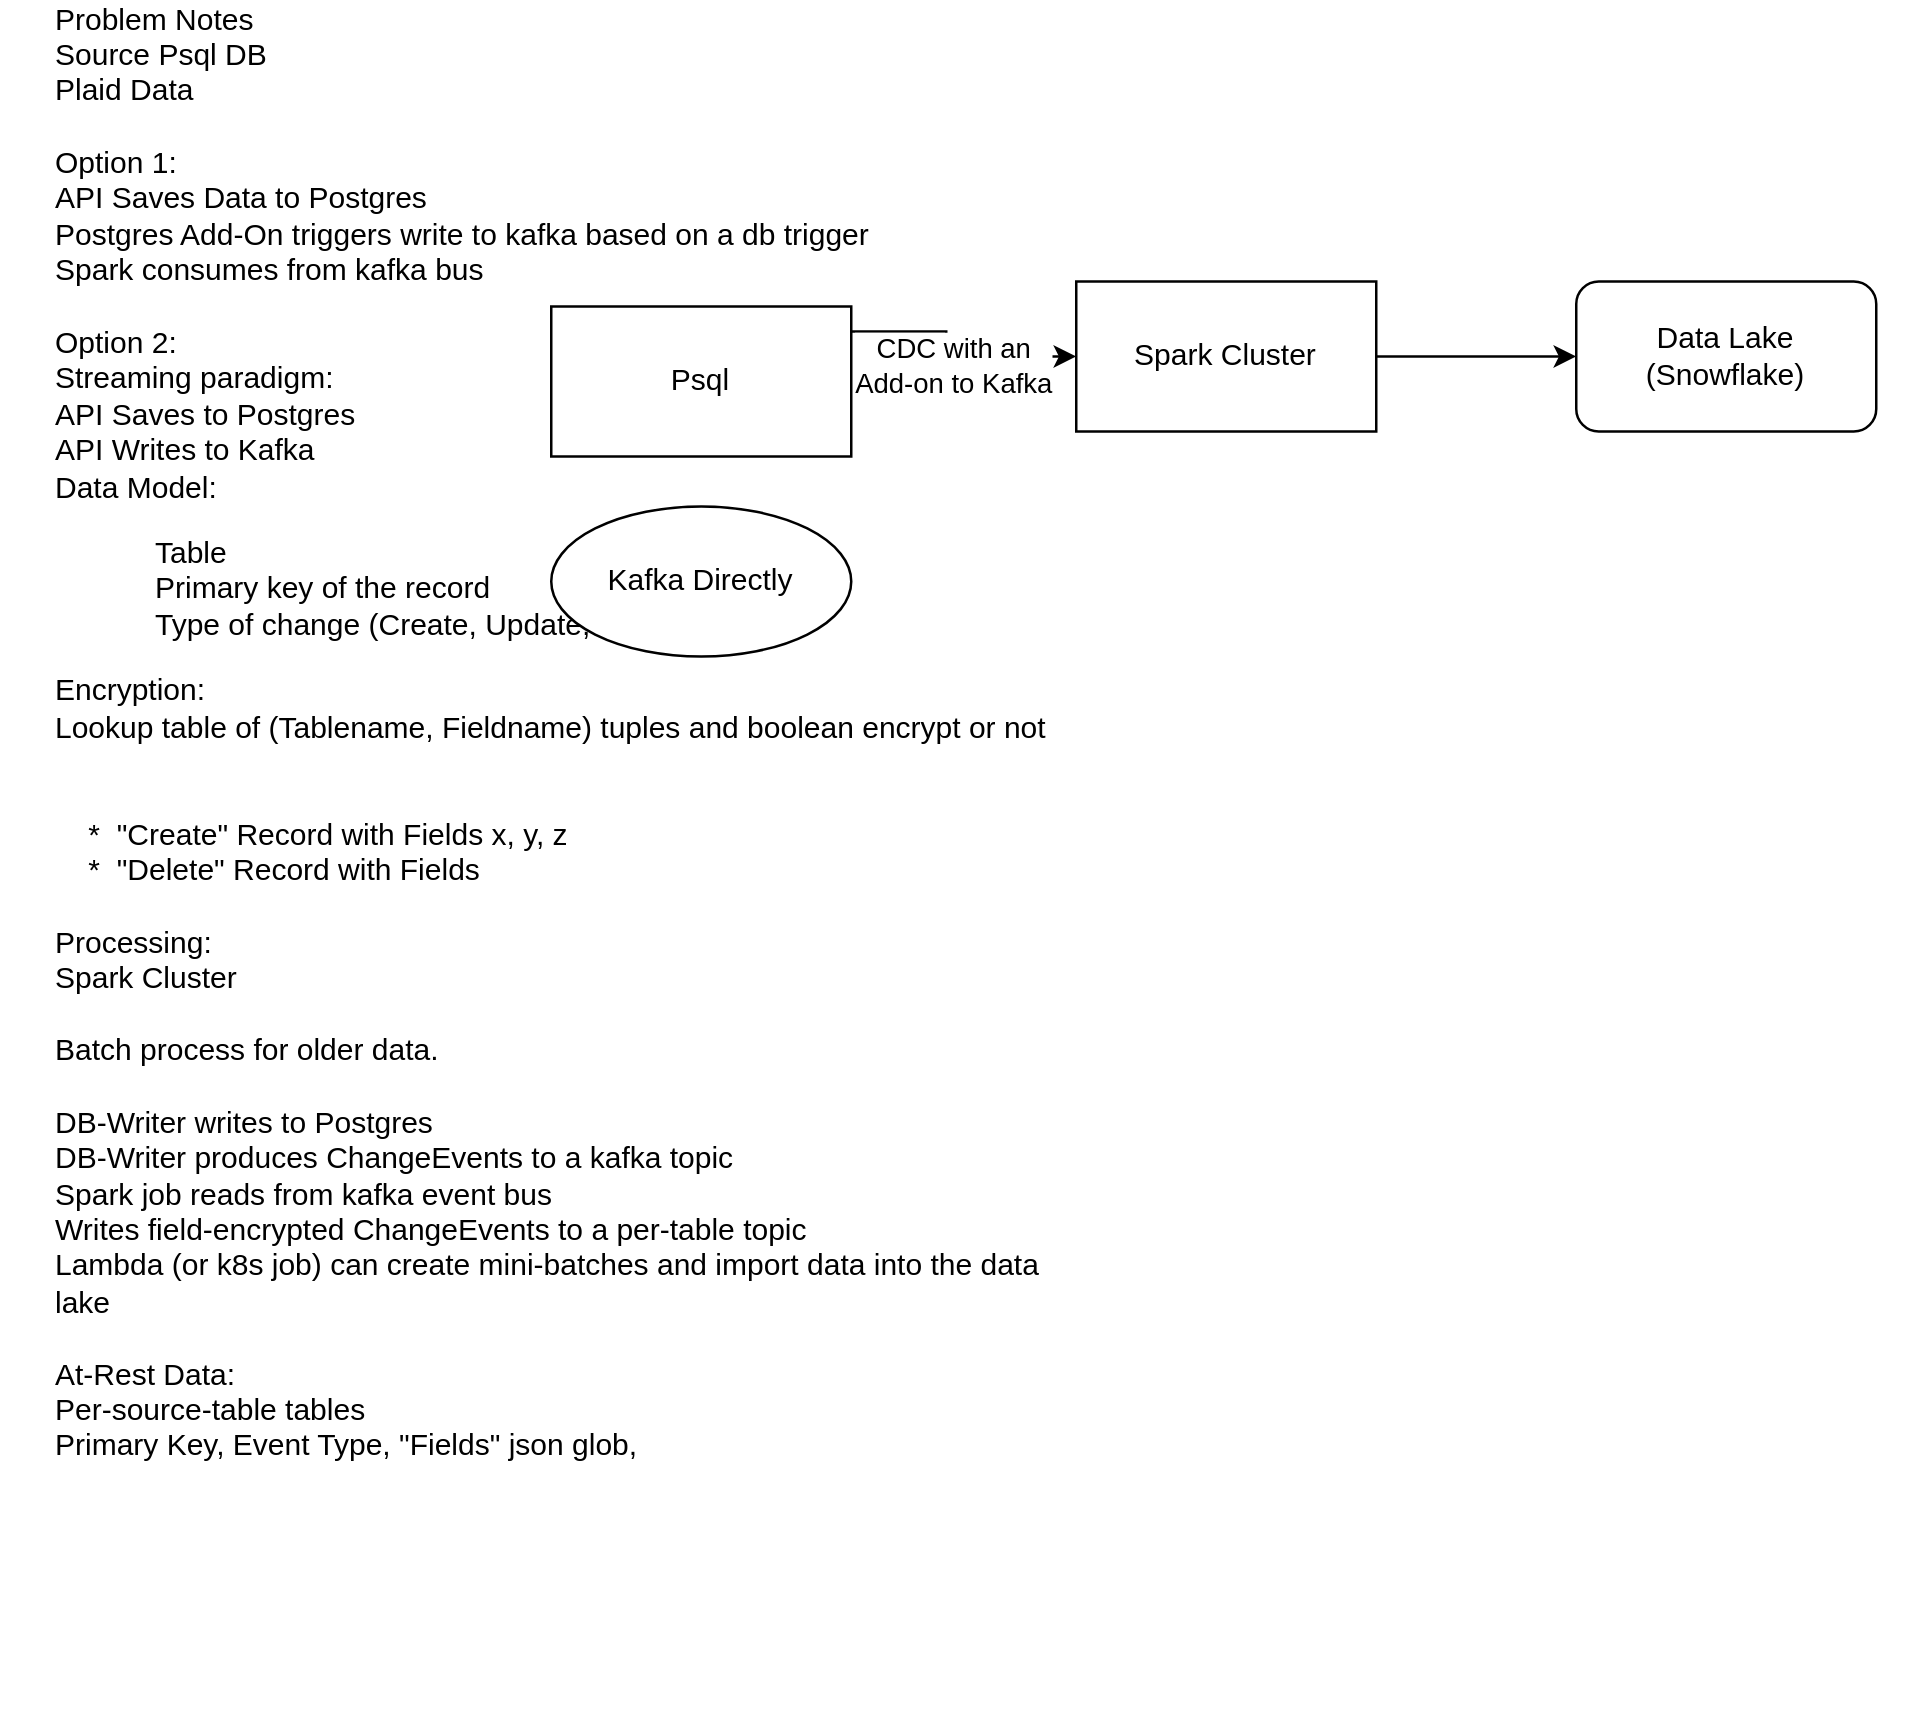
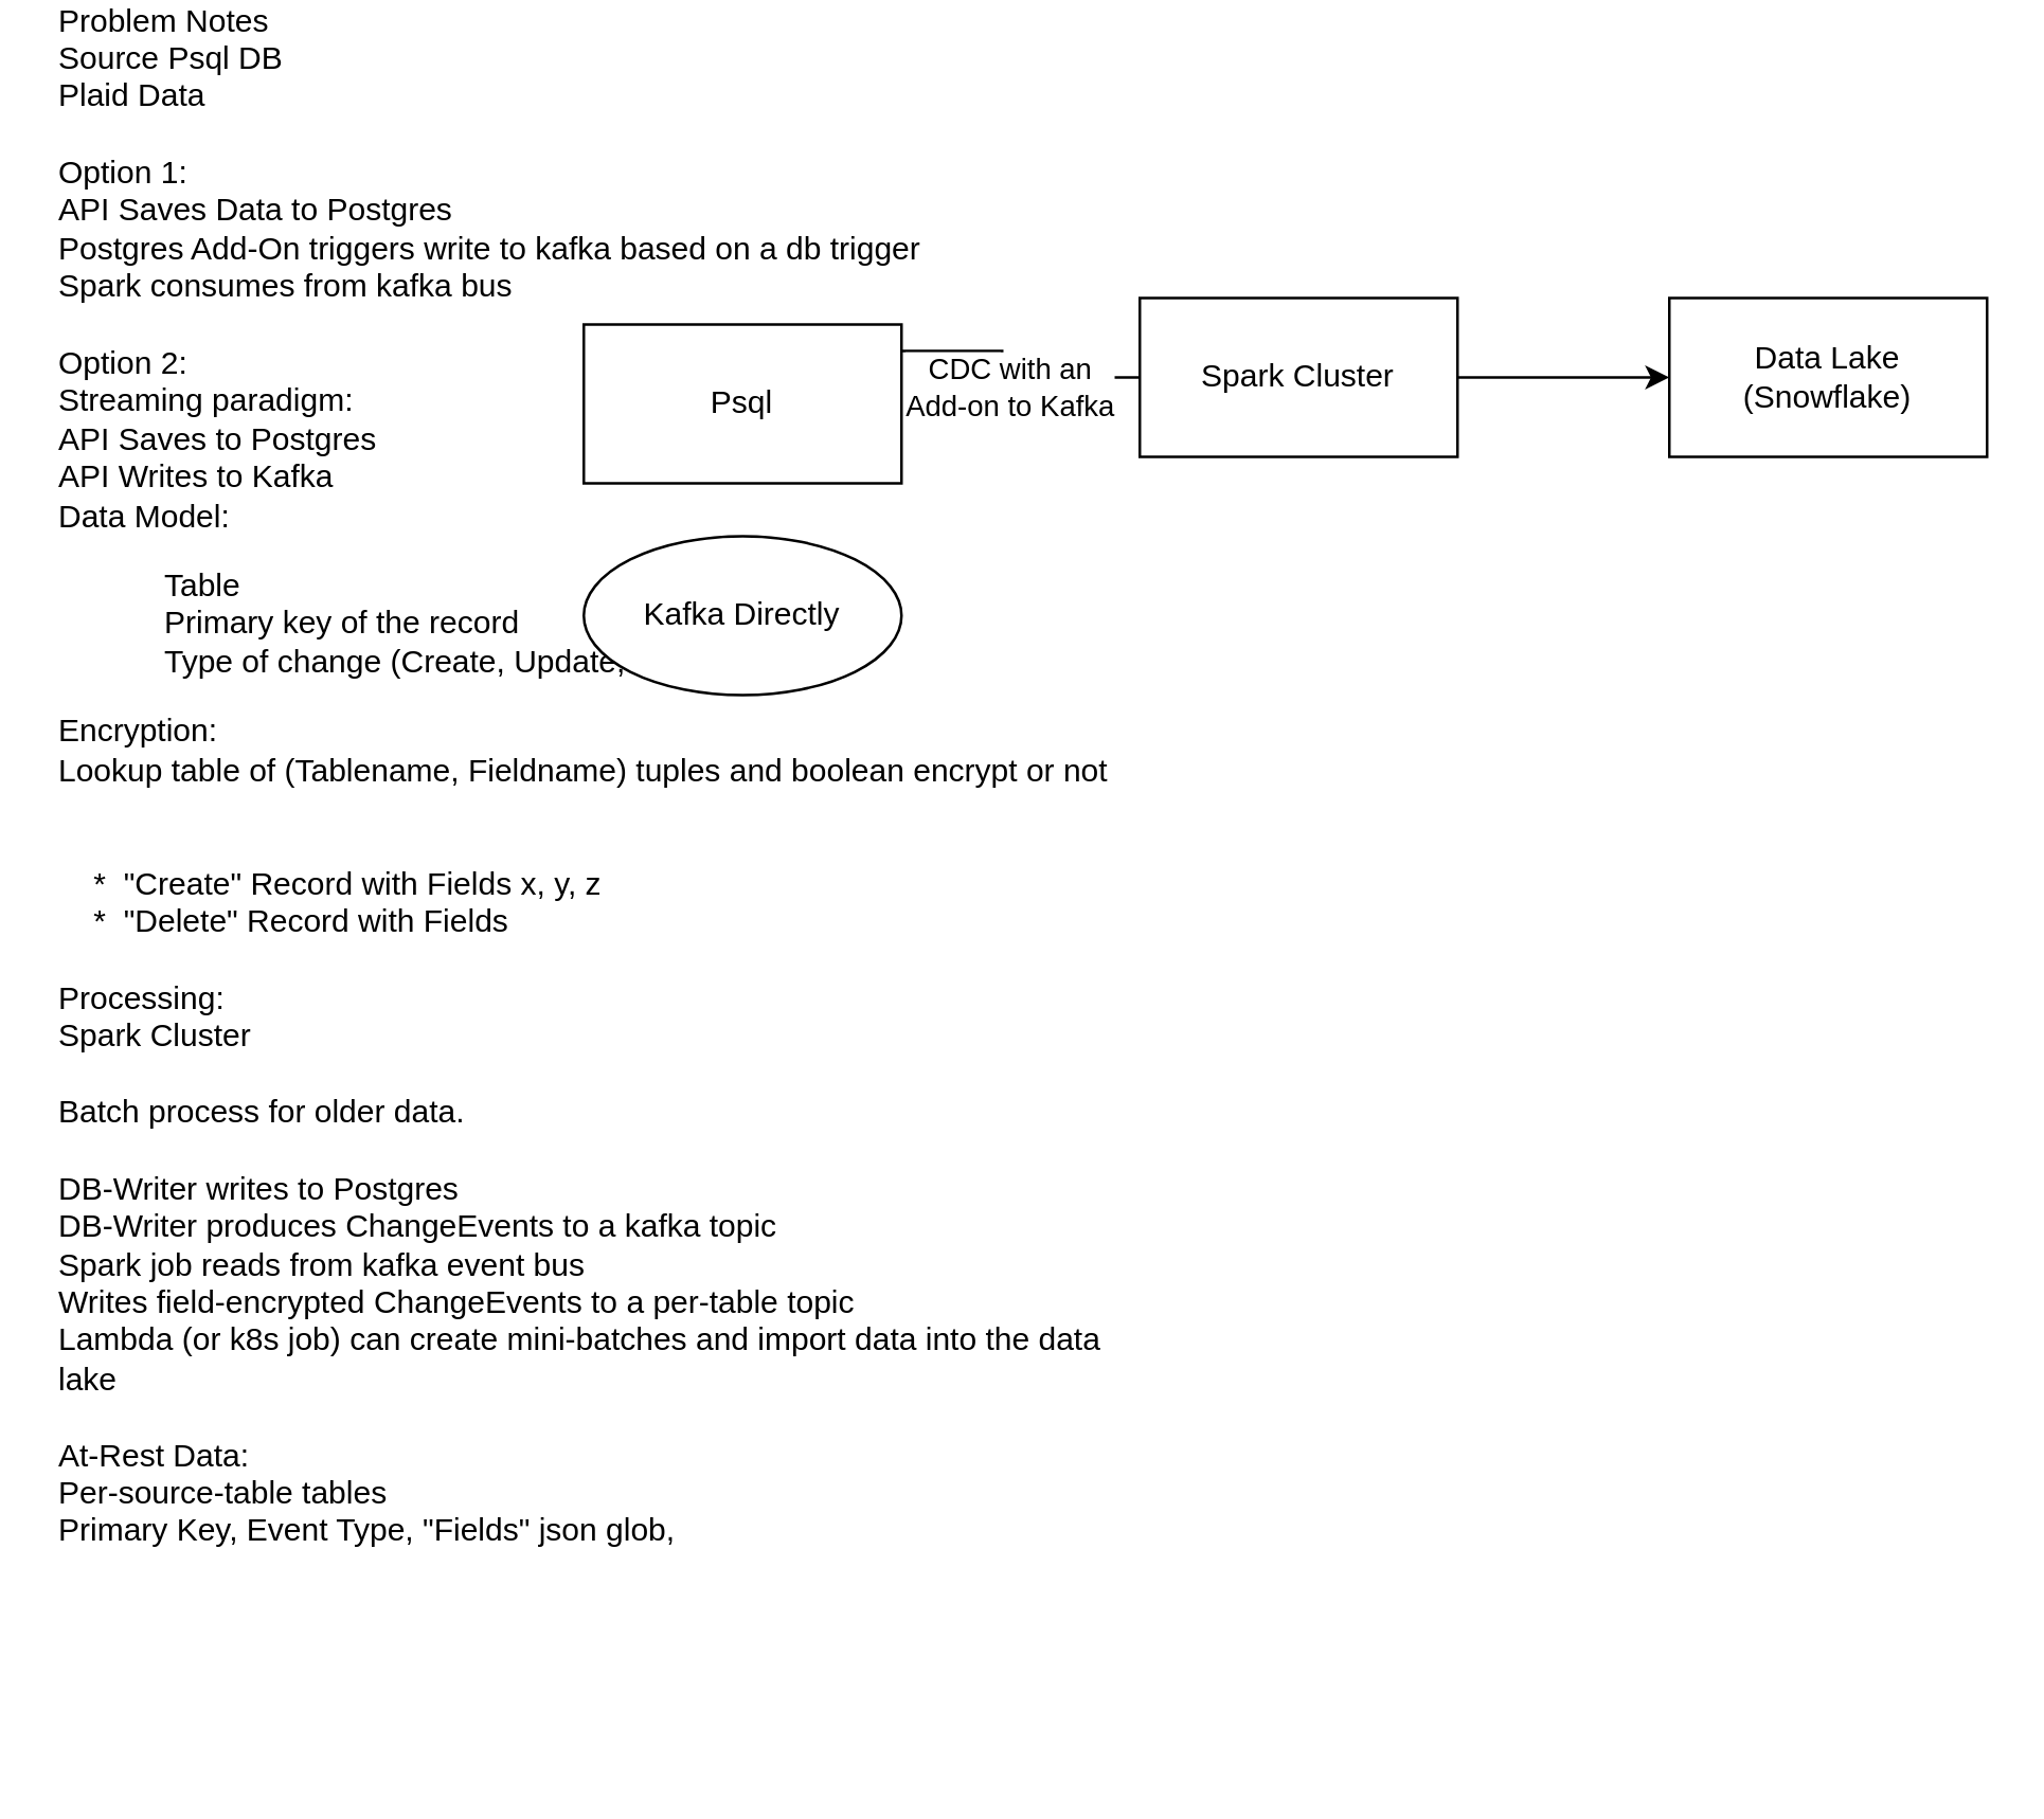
  <mxCell id="0" />
  <mxCell id="1" parent="0" />
  <mxCell id="2" value="&lt;div align=&quot;left&quot;&gt;Problem Notes&lt;/div&gt;&lt;div align=&quot;left&quot;&gt;Source Psql DB&lt;/div&gt;&lt;div align=&quot;left&quot;&gt;Plaid Data&lt;/div&gt;&lt;div align=&quot;left&quot;&gt;&lt;br&gt;&lt;/div&gt;&lt;div align=&quot;left&quot;&gt;Option 1:&lt;/div&gt;&lt;div align=&quot;left&quot;&gt;API Saves Data to Postgres&lt;br&gt;Postgres Add-On triggers write to kafka based on a db trigger&lt;br&gt;Spark consumes from kafka bus&lt;/div&gt;&lt;div align=&quot;left&quot;&gt;&lt;br&gt;&lt;/div&gt;&lt;div align=&quot;left&quot;&gt;Option 2:&lt;/div&gt;&lt;div align=&quot;left&quot;&gt;Streaming paradigm:&lt;br&gt;&lt;/div&gt;&lt;div align=&quot;left&quot;&gt;API Saves to Postgres&lt;br&gt;API Writes to Kafka&lt;/div&gt;&lt;div align=&quot;left&quot;&gt;Data Model:&lt;/div&gt;&lt;blockquote&gt;&lt;div align=&quot;left&quot;&gt;Table&lt;/div&gt;&lt;div align=&quot;left&quot;&gt;Primary key of the record&lt;/div&gt;&lt;div align=&quot;left&quot;&gt;Type of change (Create, Update, Delete) &lt;br&gt;&lt;/div&gt;&lt;/blockquote&gt;&lt;div align=&quot;left&quot;&gt;&lt;span style=&quot;&quot;&gt;&lt;span style=&quot;white-space: pre;&quot;&gt;Encryption:&lt;/span&gt;&lt;/span&gt;&lt;/div&gt;&lt;div align=&quot;left&quot;&gt;&lt;span style=&quot;&quot;&gt;&lt;span style=&quot;white-space: pre;&quot;&gt;Lookup table of (Tablename, Fieldname) tuples and boolean encrypt or not&lt;br&gt;&lt;br&gt;&lt;/span&gt;&lt;/span&gt;&lt;/div&gt;&lt;div align=&quot;left&quot;&gt;&lt;span style=&quot;&quot;&gt;&lt;span style=&quot;white-space: pre;&quot;&gt;&lt;br&gt;&lt;/span&gt;&lt;/span&gt;&lt;/div&gt;&lt;div align=&quot;left&quot;&gt;&lt;span style=&quot;&quot;&gt;&lt;span style=&quot;white-space: pre;&quot;&gt;&amp;nbsp;&amp;nbsp;&amp;nbsp;&amp;nbsp;&lt;/span&gt;&lt;/span&gt;*&amp;nbsp; &quot;Create&quot; Record with Fields x, y, z&lt;br&gt;&lt;/div&gt;&lt;div align=&quot;left&quot;&gt;&lt;span style=&quot;&quot;&gt;&lt;span style=&quot;white-space: pre;&quot;&gt;&amp;nbsp;&amp;nbsp;&amp;nbsp;&amp;nbsp;&lt;/span&gt;&lt;/span&gt;*&amp;nbsp; &quot;Delete&quot; Record with Fields&lt;/div&gt;&lt;div align=&quot;left&quot;&gt;&lt;br&gt;&lt;/div&gt;&lt;div align=&quot;left&quot;&gt;Processing:&lt;/div&gt;&lt;div align=&quot;left&quot;&gt;Spark Cluster &lt;br&gt;&lt;/div&gt;&lt;div align=&quot;left&quot;&gt;&lt;br&gt;&lt;/div&gt;&lt;div align=&quot;left&quot;&gt;Batch process for older data.&lt;/div&gt;&lt;div align=&quot;left&quot;&gt;&lt;br&gt;DB-Writer writes to Postgres&lt;br&gt;DB-Writer produces ChangeEvents to a kafka topic&lt;br&gt;&lt;/div&gt;&lt;div align=&quot;left&quot;&gt;Spark job reads from kafka event bus&lt;br&gt;Writes field-encrypted ChangeEvents to a per-table topic&lt;br&gt;Lambda (or k8s job) can create mini-batches and import data into the data lake &lt;br&gt;&lt;/div&gt;&lt;div align=&quot;left&quot;&gt;&lt;br&gt;&lt;/div&gt;&lt;div align=&quot;left&quot;&gt;At-Rest Data:&lt;/div&gt;&lt;div align=&quot;left&quot;&gt;Per-source-table tables &lt;br&gt;&lt;/div&gt;&lt;div align=&quot;left&quot;&gt;Primary Key, Event Type, &quot;Fields&quot; json glob, &amp;nbsp; &lt;br&gt;&lt;/div&gt;&lt;div align=&quot;left&quot;&gt;&lt;br&gt;&lt;/div&gt;&lt;div align=&quot;left&quot;&gt;&lt;br&gt;&lt;/div&gt;&lt;div align=&quot;left&quot;&gt;&lt;br&gt;&lt;/div&gt;&lt;div align=&quot;left&quot;&gt;&lt;br&gt;&lt;/div&gt;&lt;div align=&quot;left&quot;&gt;&lt;br&gt;&lt;/div&gt;&lt;div align=&quot;left&quot;&gt;&lt;br&gt;&lt;/div&gt;&lt;div align=&quot;left&quot;&gt;&lt;br&gt;&lt;/div&gt;" style="text;html=1;strokeColor=none;fillColor=none;align=left;verticalAlign=middle;whiteSpace=wrap;rounded=0;" vertex="1" parent="1"><mxGeometry x="20" y="20" width="410" height="558" as="geometry" /></mxCell>
- <mxCell id="3" value="" style="edgeStyle=orthogonalEdgeStyle;rounded=0;orthogonalLoop=1;jettySize=auto;html=1;" edge="1" parent="1" source="5" target="7"><mxGeometry relative="1" as="geometry"><Array as="points"><mxPoint x="260" y="88" /><mxPoint x="378" y="88" /><mxPoint x="378" y="138" /></Array></mxGeometry></mxCell>
+ <mxCell id="3" value="" style="edgeStyle=orthogonalEdgeStyle;rounded=0;orthogonalLoop=1;jettySize=auto;html=1;endArrow=none;" edge="1" parent="1" source="5" target="7"><mxGeometry relative="1" as="geometry"><Array as="points"><mxPoint x="260" y="88" /><mxPoint x="378" y="88" /><mxPoint x="378" y="138" /></Array></mxGeometry></mxCell>
  <mxCell id="4" value="CDC with an &lt;br&gt;Add-on to Kafka&lt;br&gt;" style="edgeLabel;html=1;align=center;verticalAlign=middle;resizable=0;points=[];" vertex="1" connectable="0" parent="3"><mxGeometry x="-0.006" y="-3" relative="1" as="geometry"><mxPoint as="offset" /></mxGeometry></mxCell>
  <mxCell id="5" value="Psql" style="rounded=0;whiteSpace=wrap;html=1;" vertex="1" parent="1"><mxGeometry x="220" y="78" width="120" height="60" as="geometry" /></mxCell>
  <mxCell id="6" value="" style="edgeStyle=orthogonalEdgeStyle;rounded=0;orthogonalLoop=1;jettySize=auto;html=1;" edge="1" parent="1" source="7" target="8"><mxGeometry relative="1" as="geometry" /></mxCell>
  <mxCell id="7" value="Spark Cluster" style="rounded=0;whiteSpace=wrap;html=1;" vertex="1" parent="1"><mxGeometry x="430" y="68" width="120" height="60" as="geometry" /></mxCell>
- <mxCell id="8" value="Data Lake&lt;br&gt;(Snowflake) " style="whiteSpace=wrap;html=1;rounded=1;" vertex="1" parent="1"><mxGeometry x="630" y="68" width="120" height="60" as="geometry" /></mxCell>
+ <mxCell id="8" value="Data Lake&lt;br&gt;(Snowflake) " style="rounded=0;whiteSpace=wrap;html=1;" vertex="1" parent="1"><mxGeometry x="630" y="68" width="120" height="60" as="geometry" /></mxCell>
  <mxCell id="9" value="&lt;div&gt;Kafka Directly&lt;/div&gt;" style="ellipse;whiteSpace=wrap;html=1;" vertex="1" parent="1"><mxGeometry x="220" y="158" width="120" height="60" as="geometry" /></mxCell>
